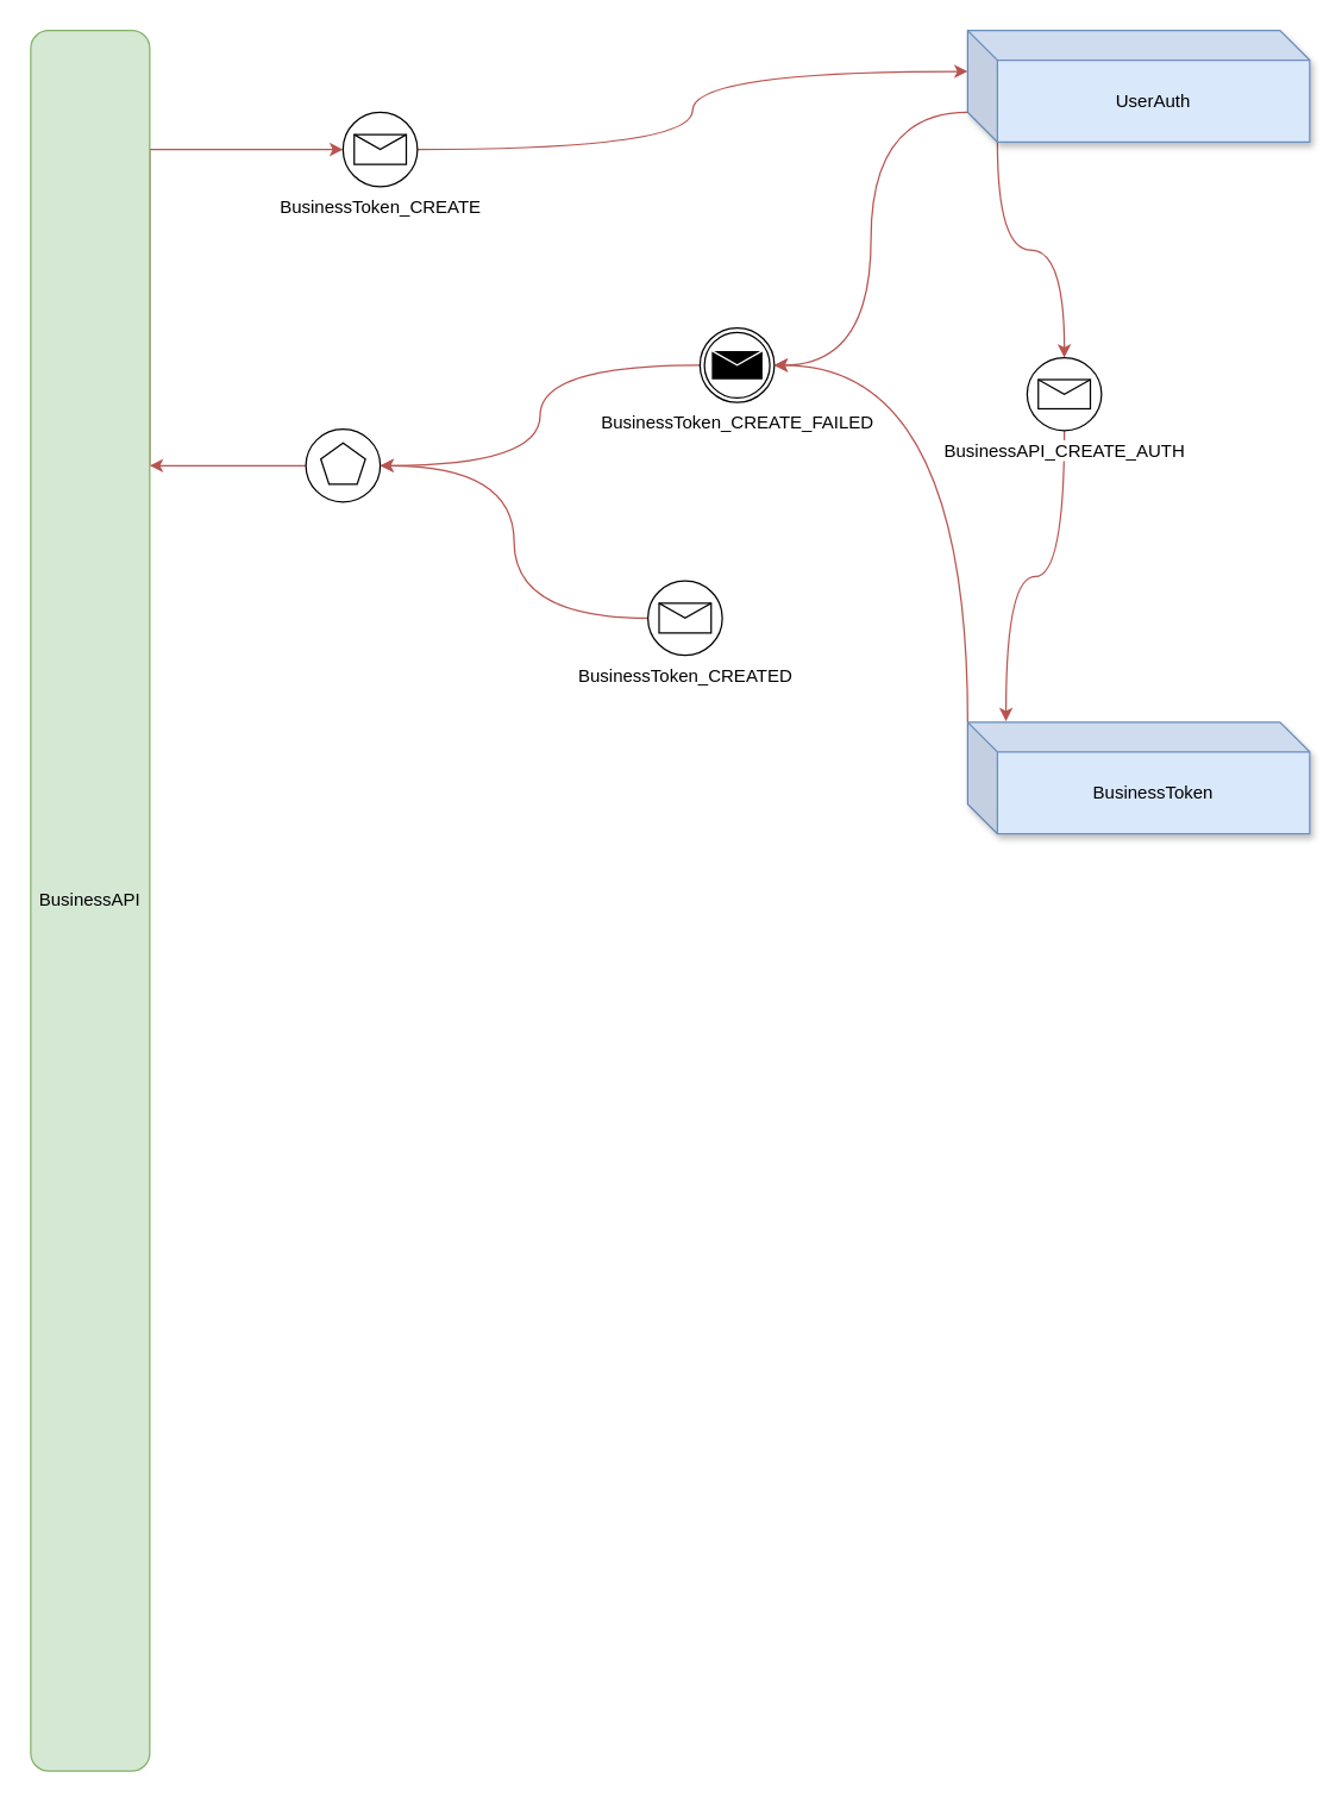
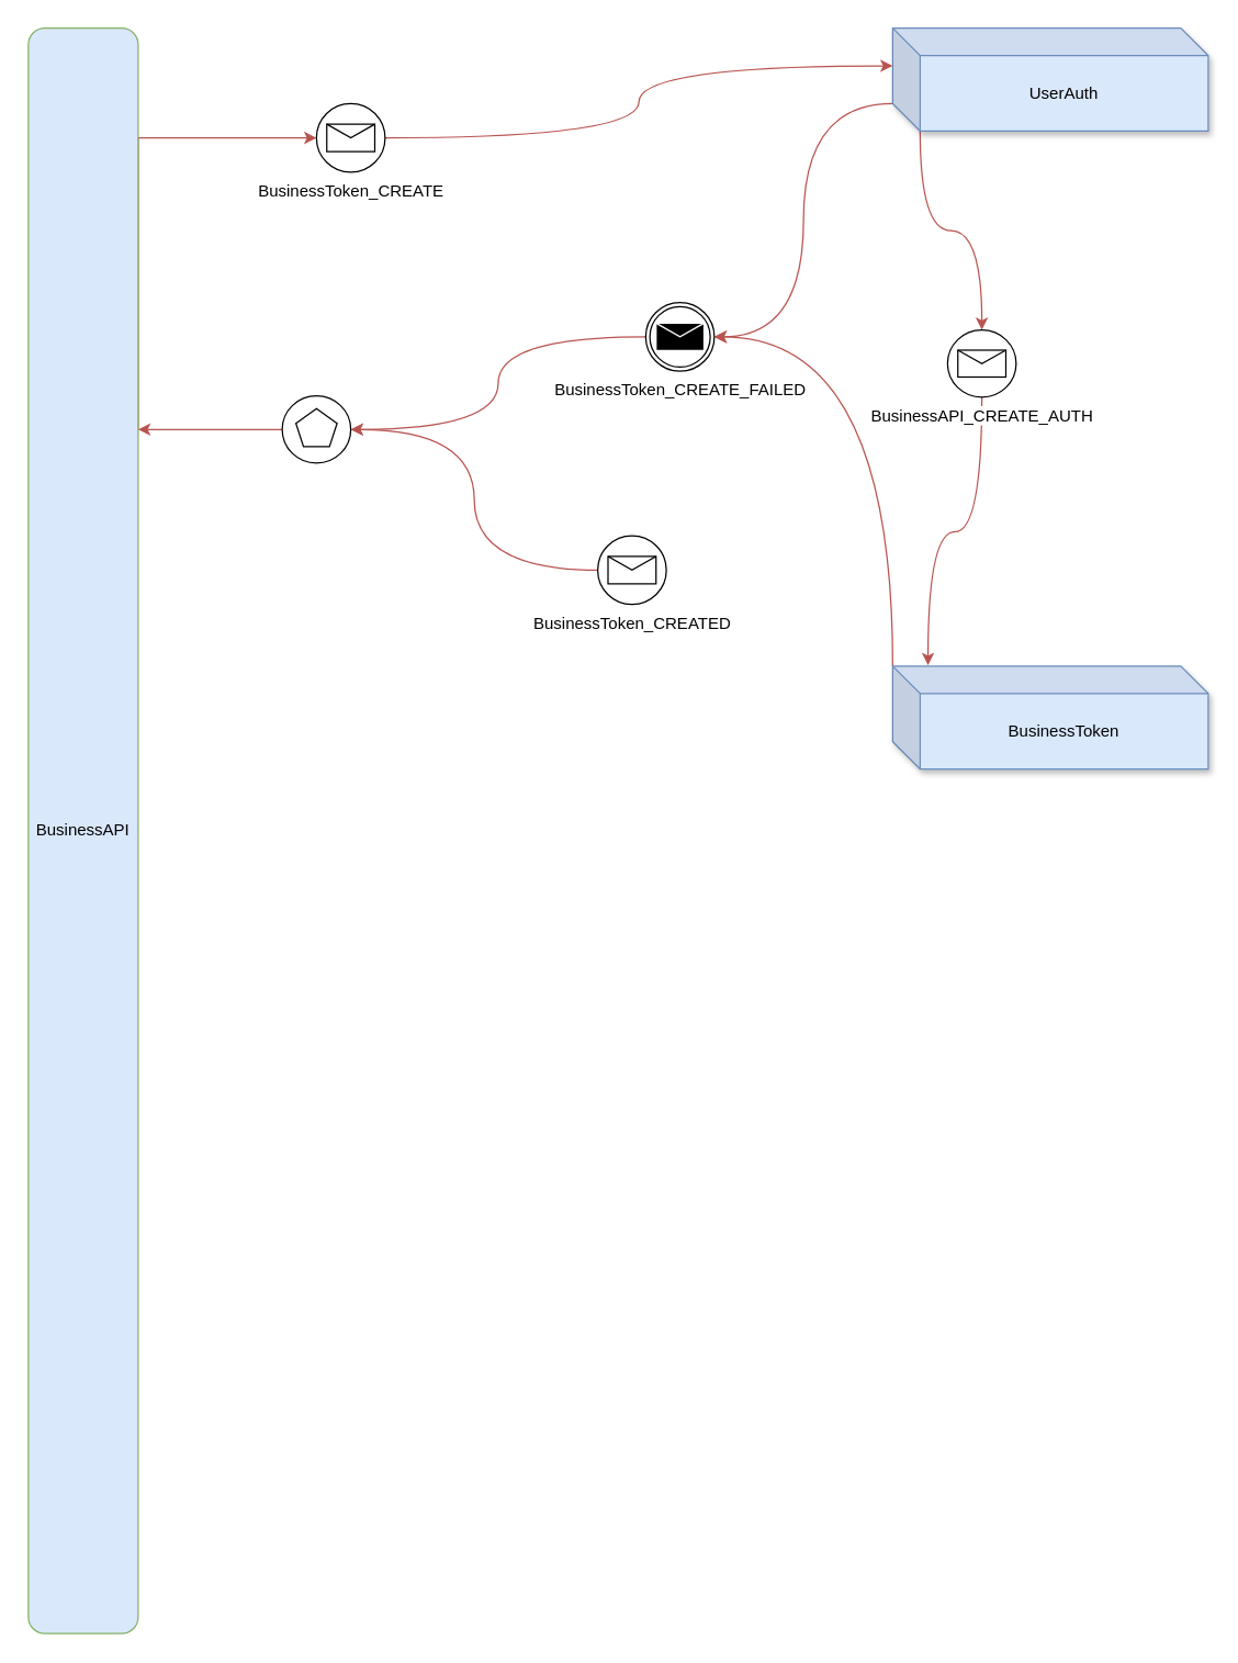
  <mxCell id="0" />
  <mxCell id="1" parent="0" />
  <mxCell id="2" style="edgeStyle=orthogonalEdgeStyle;rounded=0;orthogonalLoop=1;jettySize=auto;html=1;exitX=0;exitY=0.75;exitDx=0;exitDy=0;entryX=0;entryY=0.5;entryDx=0;entryDy=0;fillColor=#f8cecc;strokeColor=#b85450;" parent="1" source="3" target="6" edge="1"><mxGeometry relative="1" as="geometry"><Array as="points"><mxPoint x="100" y="100" /></Array></mxGeometry></mxCell>
- <mxCell id="3" value="BusinessAPI" style="rounded=1;whiteSpace=wrap;html=1;direction=west;fillColor=#d5e8d4;strokeColor=#82b366;" parent="1" vertex="1"><mxGeometry x="20" y="20" width="80" height="1170" as="geometry" /></mxCell>
+ <mxCell id="3" value="BusinessAPI" style="rounded=1;whiteSpace=wrap;html=1;direction=west;fillColor=#dae8fc;strokeColor=#82b366;" parent="1" vertex="1"><mxGeometry x="20" y="20" width="80" height="1170" as="geometry" /></mxCell>
  <mxCell id="4" style="edgeStyle=orthogonalEdgeStyle;orthogonalLoop=1;jettySize=auto;html=1;exitX=0;exitY=0;exitDx=20;exitDy=75;entryX=0.5;entryY=0;entryDx=0;entryDy=0;curved=1;exitPerimeter=0;fillColor=#f8cecc;strokeColor=#b85450;" parent="1" source="12" target="8" edge="1"><mxGeometry relative="1" as="geometry" /></mxCell>
  <mxCell id="5" style="edgeStyle=orthogonalEdgeStyle;curved=1;orthogonalLoop=1;jettySize=auto;html=1;exitX=1;exitY=0.5;exitDx=0;exitDy=0;entryX=0;entryY=0;entryDx=0;entryDy=27.5;entryPerimeter=0;fillColor=#f8cecc;strokeColor=#b85450;" parent="1" source="6" target="12" edge="1"><mxGeometry relative="1" as="geometry" /></mxCell>
  <mxCell id="6" value="BusinessToken_CREATE" style="shape=mxgraph.bpmn.shape;html=1;verticalLabelPosition=bottom;labelBackgroundColor=#ffffff;verticalAlign=top;align=center;perimeter=ellipsePerimeter;outlineConnect=0;outline=standard;symbol=message;" parent="1" vertex="1"><mxGeometry x="230" y="75" width="50" height="50" as="geometry" /></mxCell>
  <mxCell id="7" style="edgeStyle=orthogonalEdgeStyle;curved=1;orthogonalLoop=1;jettySize=auto;html=1;exitX=0.5;exitY=1;exitDx=0;exitDy=0;entryX=0.112;entryY=-0.009;entryDx=0;entryDy=0;entryPerimeter=0;fillColor=#f8cecc;strokeColor=#b85450;" parent="1" source="8" target="14" edge="1"><mxGeometry relative="1" as="geometry" /></mxCell>
  <mxCell id="8" value="BusinessAPI_CREATE_AUTH" style="shape=mxgraph.bpmn.shape;html=1;verticalLabelPosition=bottom;labelBackgroundColor=#ffffff;verticalAlign=top;align=center;perimeter=ellipsePerimeter;outlineConnect=0;outline=standard;symbol=message;" parent="1" vertex="1"><mxGeometry x="690" y="240" width="50" height="49" as="geometry" /></mxCell>
  <mxCell id="9" style="edgeStyle=orthogonalEdgeStyle;curved=1;orthogonalLoop=1;jettySize=auto;html=1;exitX=0;exitY=0.5;exitDx=0;exitDy=0;entryX=1;entryY=0.5;entryDx=0;entryDy=0;fillColor=#f8cecc;strokeColor=#b85450;" parent="1" source="10" target="18" edge="1"><mxGeometry relative="1" as="geometry" /></mxCell>
  <mxCell id="10" value="BusinessToken_CREATED" style="shape=mxgraph.bpmn.shape;html=1;verticalLabelPosition=bottom;labelBackgroundColor=#ffffff;verticalAlign=top;align=center;perimeter=ellipsePerimeter;outlineConnect=0;outline=eventInt;symbol=message;" parent="1" vertex="1"><mxGeometry x="435" y="390" width="50" height="50" as="geometry" /></mxCell>
  <mxCell id="11" style="edgeStyle=orthogonalEdgeStyle;curved=1;orthogonalLoop=1;jettySize=auto;html=1;exitX=0;exitY=0;exitDx=0;exitDy=55;exitPerimeter=0;entryX=1;entryY=0.5;entryDx=0;entryDy=0;fillColor=#f8cecc;strokeColor=#b85450;" parent="1" source="12" target="16" edge="1"><mxGeometry relative="1" as="geometry" /></mxCell>
  <mxCell id="12" value="UserAuth" style="shape=cube;whiteSpace=wrap;html=1;boundedLbl=1;backgroundOutline=1;darkOpacity=0.05;darkOpacity2=0.1;fillColor=#dae8fc;strokeColor=#6c8ebf;shadow=1;" parent="1" vertex="1"><mxGeometry x="650" y="20" width="230" height="75" as="geometry" /></mxCell>
  <mxCell id="13" style="edgeStyle=orthogonalEdgeStyle;curved=1;orthogonalLoop=1;jettySize=auto;html=1;exitX=0;exitY=0;exitDx=0;exitDy=0;exitPerimeter=0;entryX=1;entryY=0.5;entryDx=0;entryDy=0;fillColor=#f8cecc;strokeColor=#b85450;" parent="1" source="14" target="16" edge="1"><mxGeometry relative="1" as="geometry" /></mxCell>
  <mxCell id="14" value="BusinessToken" style="shape=cube;whiteSpace=wrap;html=1;boundedLbl=1;backgroundOutline=1;darkOpacity=0.05;darkOpacity2=0.1;fillColor=#dae8fc;strokeColor=#6c8ebf;shadow=1;" parent="1" vertex="1"><mxGeometry x="650" y="485" width="230" height="75" as="geometry" /></mxCell>
  <mxCell id="15" style="edgeStyle=orthogonalEdgeStyle;curved=1;orthogonalLoop=1;jettySize=auto;html=1;exitX=0;exitY=0.5;exitDx=0;exitDy=0;entryX=1;entryY=0.5;entryDx=0;entryDy=0;fillColor=#f8cecc;strokeColor=#b85450;" parent="1" source="16" target="18" edge="1"><mxGeometry relative="1" as="geometry" /></mxCell>
  <mxCell id="16" value="BusinessToken_CREATE_FAILED" style="shape=mxgraph.bpmn.shape;html=1;verticalLabelPosition=bottom;labelBackgroundColor=#ffffff;verticalAlign=top;align=center;perimeter=ellipsePerimeter;outlineConnect=0;outline=throwing;symbol=message;" parent="1" vertex="1"><mxGeometry x="470" y="220" width="50" height="50" as="geometry" /></mxCell>
  <mxCell id="17" style="edgeStyle=orthogonalEdgeStyle;curved=1;orthogonalLoop=1;jettySize=auto;html=1;exitX=0;exitY=0.5;exitDx=0;exitDy=0;entryX=0;entryY=0.75;entryDx=0;entryDy=0;fillColor=#f8cecc;strokeColor=#b85450;" parent="1" source="18" target="3" edge="1"><mxGeometry relative="1" as="geometry" /></mxCell>
  <mxCell id="18" value="" style="shape=mxgraph.bpmn.shape;html=1;verticalLabelPosition=bottom;labelBackgroundColor=#ffffff;verticalAlign=top;align=center;perimeter=ellipsePerimeter;outlineConnect=0;outline=standard;symbol=multiple;" parent="1" vertex="1"><mxGeometry x="205" y="288" width="50" height="49" as="geometry" /></mxCell>
